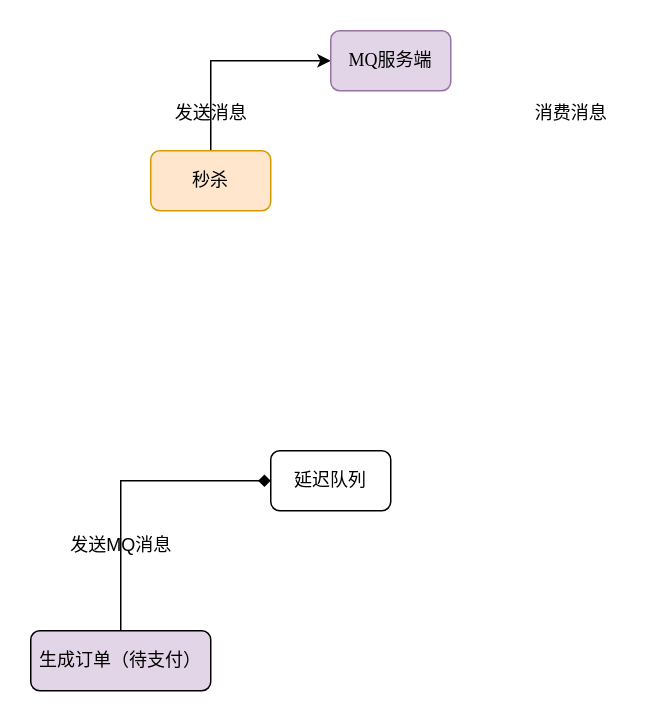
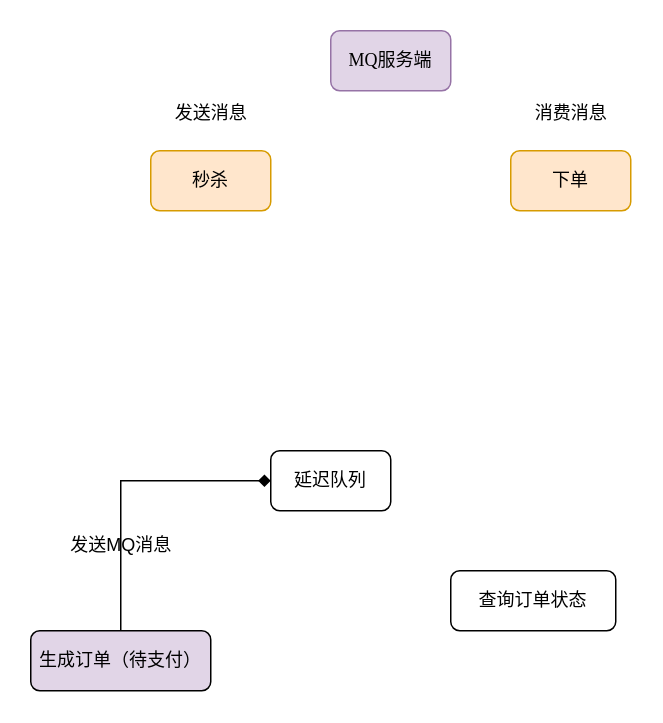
  <mxCell id="0" />
  <mxCell id="1" parent="0" />
- <mxCell id="2" style="edgeStyle=orthogonalEdgeStyle;rounded=0;orthogonalLoop=1;jettySize=auto;html=1;exitX=0.5;exitY=0;exitDx=0;exitDy=0;" edge="1" parent="1" source="3" target="4"><mxGeometry relative="1" as="geometry"><Array as="points"><mxPoint x="140" y="40" /></Array></mxGeometry></mxCell>
  <mxCell id="3" value="秒杀" style="rounded=1;whiteSpace=wrap;html=1;fontFamily=Comic Sans MS;fillColor=#ffe6cc;strokeColor=#d79b00;" vertex="1" parent="1"><mxGeometry x="100" y="100" width="80" height="40" as="geometry" /></mxCell>
  <mxCell id="4" value="MQ服务端" style="rounded=1;whiteSpace=wrap;html=1;fontFamily=Comic Sans MS;fillColor=#e1d5e7;strokeColor=#9673a6;" vertex="1" parent="1"><mxGeometry x="220" y="20" width="80" height="40" as="geometry" /></mxCell>
+ <mxCell id="5" value="下单" style="rounded=1;whiteSpace=wrap;html=1;fontFamily=Comic Sans MS;fillColor=#ffe6cc;strokeColor=#d79b00;" vertex="1" parent="1"><mxGeometry x="340" y="100" width="80" height="40" as="geometry" /></mxCell>
  <mxCell id="6" value="发送消息" style="text;html=1;align=center;verticalAlign=middle;resizable=0;points=[];autosize=1;strokeColor=none;fillColor=none;fontFamily=Comic Sans MS;" vertex="1" parent="1"><mxGeometry x="105" y="60" width="70" height="30" as="geometry" /></mxCell>
  <mxCell id="7" value="消费消息" style="text;html=1;align=center;verticalAlign=middle;resizable=0;points=[];autosize=1;strokeColor=none;fillColor=none;fontFamily=Comic Sans MS;" vertex="1" parent="1"><mxGeometry x="345" y="60" width="70" height="30" as="geometry" /></mxCell>
  <mxCell id="8" style="edgeStyle=orthogonalEdgeStyle;rounded=0;orthogonalLoop=1;jettySize=auto;html=1;exitX=0.5;exitY=0;exitDx=0;exitDy=0;entryX=0;entryY=0.5;entryDx=0;entryDy=0;endArrow=diamond;" edge="1" parent="1" source="9" target="10"><mxGeometry relative="1" as="geometry" /></mxCell>
  <mxCell id="9" value="生成订单（待支付）" style="rounded=1;whiteSpace=wrap;html=1;fillColor=#e1d5e7;" vertex="1" parent="1"><mxGeometry x="20" y="420" width="120" height="40" as="geometry" /></mxCell>
  <mxCell id="10" value="延迟队列" style="rounded=1;whiteSpace=wrap;html=1;" vertex="1" parent="1"><mxGeometry x="180" y="300" width="80" height="40" as="geometry" /></mxCell>
  <mxCell id="11" value="发送MQ消息" style="text;html=1;align=center;verticalAlign=middle;resizable=0;points=[];autosize=1;strokeColor=none;fillColor=none;" vertex="1" parent="1"><mxGeometry x="35" y="348" width="90" height="30" as="geometry" /></mxCell>
+ <mxCell id="12" value="查询订单状态" style="rounded=1;whiteSpace=wrap;html=1;" vertex="1" parent="1"><mxGeometry x="300" y="380" width="110" height="40" as="geometry" /></mxCell>
